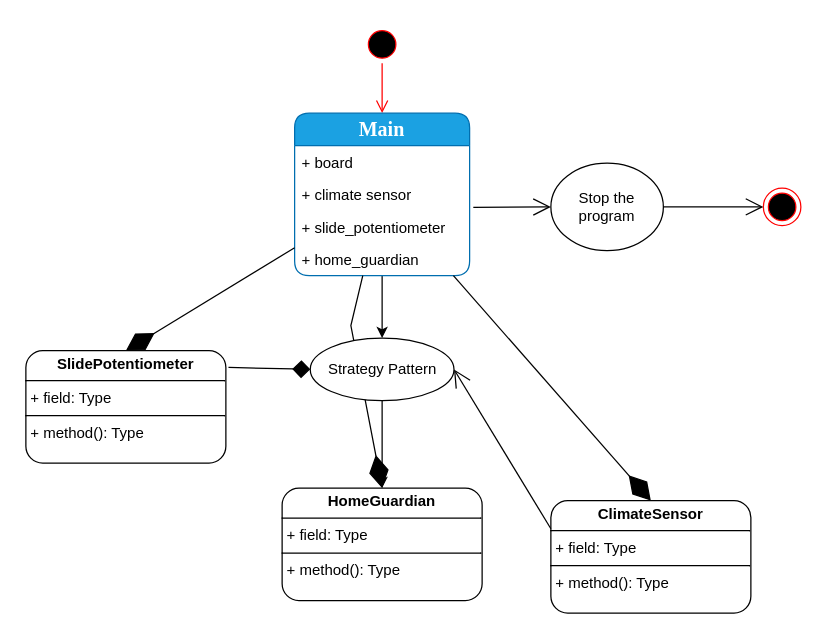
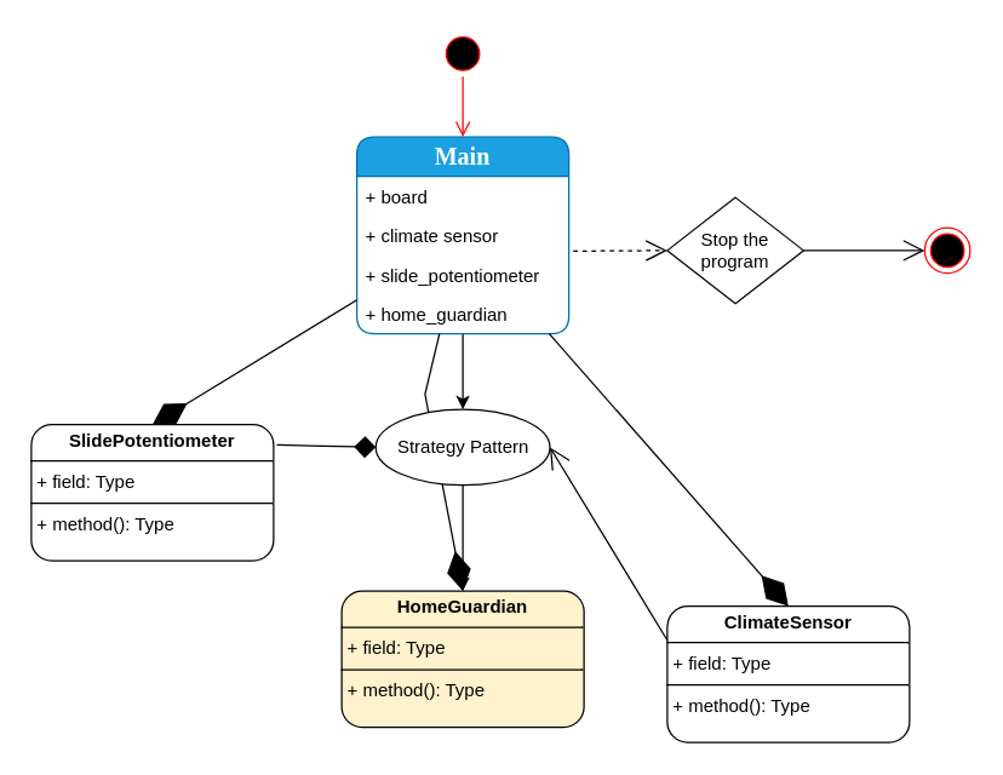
  <mxCell id="0" />
  <mxCell id="1" parent="0" />
  <mxCell id="2" value="" style="ellipse;html=1;shape=startState;fillColor=#000000;strokeColor=#ff0000;" vertex="1" parent="1"><mxGeometry x="290" y="20" width="30" height="30" as="geometry" /></mxCell>
  <mxCell id="3" value="" style="edgeStyle=orthogonalEdgeStyle;html=1;verticalAlign=bottom;endArrow=open;endSize=8;strokeColor=#ff0000;rounded=0;" edge="1" source="2" parent="1" target="5"><mxGeometry relative="1" as="geometry"><mxPoint x="305" y="90" as="targetPoint" /></mxGeometry></mxCell>
  <mxCell id="4" style="edgeStyle=orthogonalEdgeStyle;rounded=0;orthogonalLoop=1;jettySize=auto;html=1;entryX=0.5;entryY=0;entryDx=0;entryDy=0;" edge="1" parent="1" source="5" target="23"><mxGeometry relative="1" as="geometry"><mxPoint x="305" y="360" as="targetPoint" /></mxGeometry></mxCell>
  <mxCell id="5" value="&lt;b&gt;&lt;font face=&quot;Verdana&quot; style=&quot;font-size: 16px;&quot;&gt;Main&lt;/font&gt;&lt;/b&gt;" style="swimlane;fontStyle=0;childLayout=stackLayout;horizontal=1;startSize=26;fillColor=#1ba1e2;horizontalStack=0;resizeParent=1;resizeParentMax=0;resizeLast=0;collapsible=1;marginBottom=0;whiteSpace=wrap;html=1;strokeColor=#006EAF;fontColor=#ffffff;rounded=1;" vertex="1" parent="1"><mxGeometry x="235" y="90" width="140" height="130" as="geometry" /></mxCell>
  <mxCell id="6" value="+ board" style="text;strokeColor=none;fillColor=none;align=left;verticalAlign=top;spacingLeft=4;spacingRight=4;overflow=hidden;rotatable=0;points=[[0,0.5],[1,0.5]];portConstraint=eastwest;whiteSpace=wrap;html=1;" vertex="1" parent="5"><mxGeometry y="26" width="140" height="26" as="geometry" /></mxCell>
  <mxCell id="7" value="+ climate sensor" style="text;align=left;verticalAlign=top;spacingLeft=4;spacingRight=4;overflow=hidden;rotatable=0;points=[[0,0.5],[1,0.5]];portConstraint=eastwest;whiteSpace=wrap;html=1;" vertex="1" parent="5"><mxGeometry y="52" width="140" height="26" as="geometry" /></mxCell>
  <mxCell id="8" value="+ slide_potentiometer" style="text;align=left;verticalAlign=top;spacingLeft=4;spacingRight=4;overflow=hidden;rotatable=0;points=[[0,0.5],[1,0.5]];portConstraint=eastwest;whiteSpace=wrap;html=1;" vertex="1" parent="5"><mxGeometry y="78" width="140" height="26" as="geometry" /></mxCell>
  <mxCell id="9" value="+ home_guardian" style="text;align=left;verticalAlign=top;spacingLeft=4;spacingRight=4;overflow=hidden;rotatable=0;points=[[0,0.5],[1,0.5]];portConstraint=eastwest;whiteSpace=wrap;html=1;" vertex="1" parent="5"><mxGeometry y="104" width="140" height="26" as="geometry" /></mxCell>
  <mxCell id="10" value="" style="edgeStyle=orthogonalEdgeStyle;rounded=0;orthogonalLoop=1;jettySize=auto;html=1;" edge="1" parent="1" source="23" target="19"><mxGeometry relative="1" as="geometry" /></mxCell>
- <mxCell id="11" value="Stop the program" style="ellipse;whiteSpace=wrap;html=1;" vertex="1" parent="1"><mxGeometry x="440" y="130" width="90" height="70" as="geometry" /></mxCell>
- <mxCell id="12" value="" style="endArrow=open;endFill=1;endSize=12;html=1;rounded=0;exitX=1.021;exitY=0.9;exitDx=0;exitDy=0;exitPerimeter=0;entryX=0;entryY=0.5;entryDx=0;entryDy=0;" edge="1" parent="1" source="7" target="11"><mxGeometry width="160" relative="1" as="geometry"><mxPoint x="410" y="240" as="sourcePoint" /><mxPoint x="570" y="240" as="targetPoint" /></mxGeometry></mxCell>
+ <mxCell id="11" value="Stop the program" style="rhombus;whiteSpace=wrap;html=1;" vertex="1" parent="1"><mxGeometry x="440" y="130" width="90" height="70" as="geometry" /></mxCell>
+ <mxCell id="12" value="" style="endArrow=open;endFill=1;endSize=12;html=1;rounded=0;exitX=1.021;exitY=0.9;exitDx=0;exitDy=0;exitPerimeter=0;entryX=0;entryY=0.5;entryDx=0;entryDy=0;dashed=1;" edge="1" parent="1" source="7" target="11"><mxGeometry width="160" relative="1" as="geometry"><mxPoint x="410" y="240" as="sourcePoint" /><mxPoint x="570" y="240" as="targetPoint" /></mxGeometry></mxCell>
  <mxCell id="13" value="" style="ellipse;html=1;shape=endState;fillColor=#000000;strokeColor=#ff0000;" vertex="1" parent="1"><mxGeometry x="610" y="150" width="30" height="30" as="geometry" /></mxCell>
  <mxCell id="14" value="" style="endArrow=open;endFill=1;endSize=12;html=1;rounded=0;exitX=1;exitY=0.5;exitDx=0;exitDy=0;entryX=0;entryY=0.5;entryDx=0;entryDy=0;" edge="1" parent="1" source="11" target="13"><mxGeometry width="160" relative="1" as="geometry"><mxPoint x="410" y="240" as="sourcePoint" /><mxPoint x="570" y="240" as="targetPoint" /></mxGeometry></mxCell>
  <mxCell id="15" value="&lt;p style=&quot;margin:0px;margin-top:4px;text-align:center;&quot;&gt;&lt;b&gt;ClimateSensor&lt;/b&gt;&lt;/p&gt;&lt;hr size=&quot;1&quot; style=&quot;border-style:solid;&quot;&gt;&lt;p style=&quot;margin:0px;margin-left:4px;&quot;&gt;+ field: Type&lt;/p&gt;&lt;hr size=&quot;1&quot; style=&quot;border-style:solid;&quot;&gt;&lt;p style=&quot;margin:0px;margin-left:4px;&quot;&gt;+ method(): Type&lt;/p&gt;" style="verticalAlign=top;align=left;overflow=fill;html=1;whiteSpace=wrap;rounded=1;glass=0;shadow=0;" vertex="1" parent="1"><mxGeometry x="440" y="400" width="160" height="90" as="geometry" /></mxCell>
  <mxCell id="16" value="" style="endArrow=diamondThin;endFill=1;endSize=24;html=1;rounded=0;entryX=0.5;entryY=0;entryDx=0;entryDy=0;" edge="1" parent="1" source="5" target="15"><mxGeometry width="160" relative="1" as="geometry"><mxPoint x="370" y="100" as="sourcePoint" /><mxPoint x="570" y="400" as="targetPoint" /></mxGeometry></mxCell>
  <mxCell id="17" value="&lt;p style=&quot;margin:0px;margin-top:4px;text-align:center;&quot;&gt;&lt;b&gt;SlideP&lt;/b&gt;&lt;b style=&quot;background-color: initial;&quot;&gt;otentiometer&lt;/b&gt;&lt;/p&gt;&lt;hr size=&quot;1&quot; style=&quot;border-style:solid;&quot;&gt;&lt;p style=&quot;margin:0px;margin-left:4px;&quot;&gt;+ field: Type&lt;/p&gt;&lt;hr size=&quot;1&quot; style=&quot;border-style:solid;&quot;&gt;&lt;p style=&quot;margin:0px;margin-left:4px;&quot;&gt;+ method(): Type&lt;/p&gt;" style="verticalAlign=top;align=left;overflow=fill;html=1;whiteSpace=wrap;rounded=1;" vertex="1" parent="1"><mxGeometry x="20" y="280" width="160" height="90" as="geometry" /></mxCell>
  <mxCell id="18" value="" style="endArrow=diamondThin;endFill=1;endSize=24;html=1;rounded=0;entryX=0.5;entryY=0;entryDx=0;entryDy=0;" edge="1" parent="1" source="5" target="17"><mxGeometry width="160" relative="1" as="geometry"><mxPoint x="410" y="310" as="sourcePoint" /><mxPoint x="570" y="310" as="targetPoint" /></mxGeometry></mxCell>
- <mxCell id="19" value="&lt;p style=&quot;margin:0px;margin-top:4px;text-align:center;&quot;&gt;&lt;b&gt;HomeGuardian&lt;/b&gt;&lt;/p&gt;&lt;hr size=&quot;1&quot; style=&quot;border-style:solid;&quot;&gt;&lt;p style=&quot;margin:0px;margin-left:4px;&quot;&gt;+ field: Type&lt;/p&gt;&lt;hr size=&quot;1&quot; style=&quot;border-style:solid;&quot;&gt;&lt;p style=&quot;margin:0px;margin-left:4px;&quot;&gt;+ method(): Type&lt;/p&gt;" style="verticalAlign=top;align=left;overflow=fill;html=1;whiteSpace=wrap;rounded=1;" vertex="1" parent="1"><mxGeometry x="225" y="390" width="160" height="90" as="geometry" /></mxCell>
+ <mxCell id="19" value="&lt;p style=&quot;margin:0px;margin-top:4px;text-align:center;&quot;&gt;&lt;b&gt;HomeGuardian&lt;/b&gt;&lt;/p&gt;&lt;hr size=&quot;1&quot; style=&quot;border-style:solid;&quot;&gt;&lt;p style=&quot;margin:0px;margin-left:4px;&quot;&gt;+ field: Type&lt;/p&gt;&lt;hr size=&quot;1&quot; style=&quot;border-style:solid;&quot;&gt;&lt;p style=&quot;margin:0px;margin-left:4px;&quot;&gt;+ method(): Type&lt;/p&gt;" style="verticalAlign=top;align=left;overflow=fill;html=1;whiteSpace=wrap;rounded=1;fillColor=#fff2cc;" vertex="1" parent="1"><mxGeometry x="225" y="390" width="160" height="90" as="geometry" /></mxCell>
  <mxCell id="20" value="" style="endArrow=diamond;endFill=1;endSize=12;html=1;rounded=0;exitX=1.013;exitY=0.149;exitDx=0;exitDy=0;entryX=0;entryY=0.5;entryDx=0;entryDy=0;exitPerimeter=0;" edge="1" parent="1" source="17" target="23"><mxGeometry width="160" relative="1" as="geometry"><mxPoint x="315" y="320" as="sourcePoint" /><mxPoint x="316" y="357.4" as="targetPoint" /></mxGeometry></mxCell>
  <mxCell id="21" value="" style="endArrow=open;endFill=1;endSize=12;html=1;rounded=0;exitX=0;exitY=0.25;exitDx=0;exitDy=0;entryX=1;entryY=0.5;entryDx=0;entryDy=0;" edge="1" parent="1" source="15" target="23"><mxGeometry width="160" relative="1" as="geometry"><mxPoint x="192" y="283" as="sourcePoint" /><mxPoint x="258" y="295" as="targetPoint" /></mxGeometry></mxCell>
  <mxCell id="22" value="" style="endArrow=diamondThin;endFill=1;endSize=24;html=1;rounded=0;entryX=0.5;entryY=0;entryDx=0;entryDy=0;" edge="1" parent="1" source="5" target="19"><mxGeometry width="160" relative="1" as="geometry"><mxPoint x="20" y="400.003" as="sourcePoint" /><mxPoint x="215" y="514.06" as="targetPoint" /><Array as="points"><mxPoint x="280" y="260" /></Array></mxGeometry></mxCell>
  <mxCell id="23" value="Strategy Pattern" style="ellipse;whiteSpace=wrap;html=1;" vertex="1" parent="1"><mxGeometry x="247.5" y="270" width="115" height="50" as="geometry" /></mxCell>
